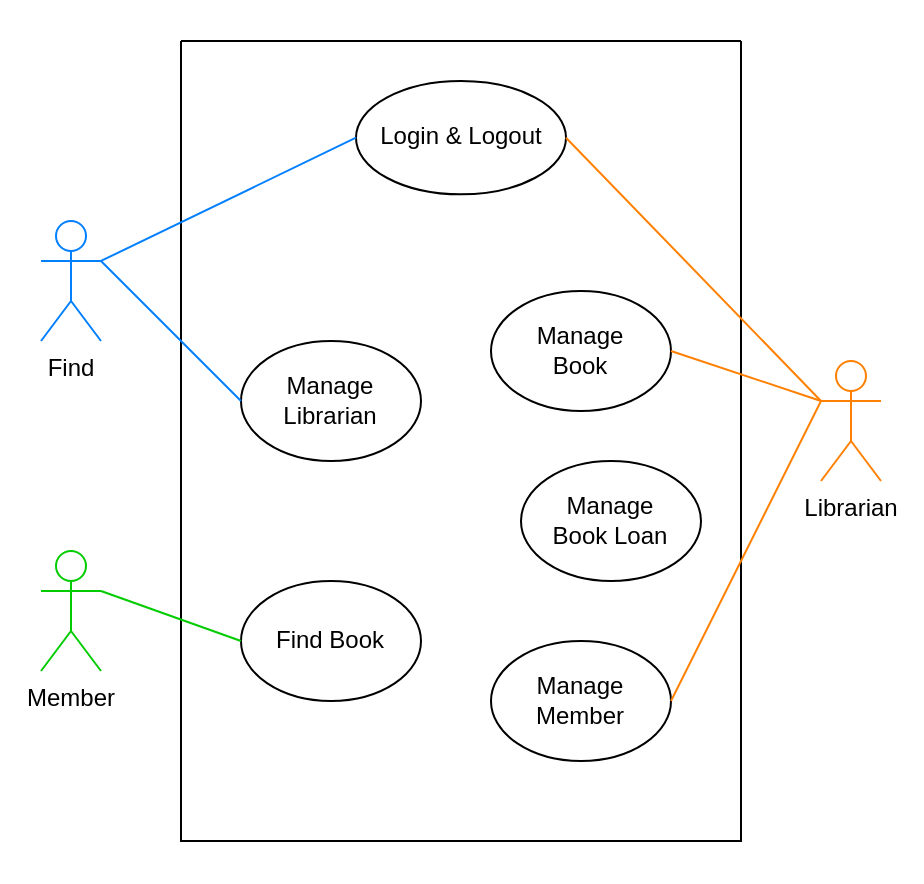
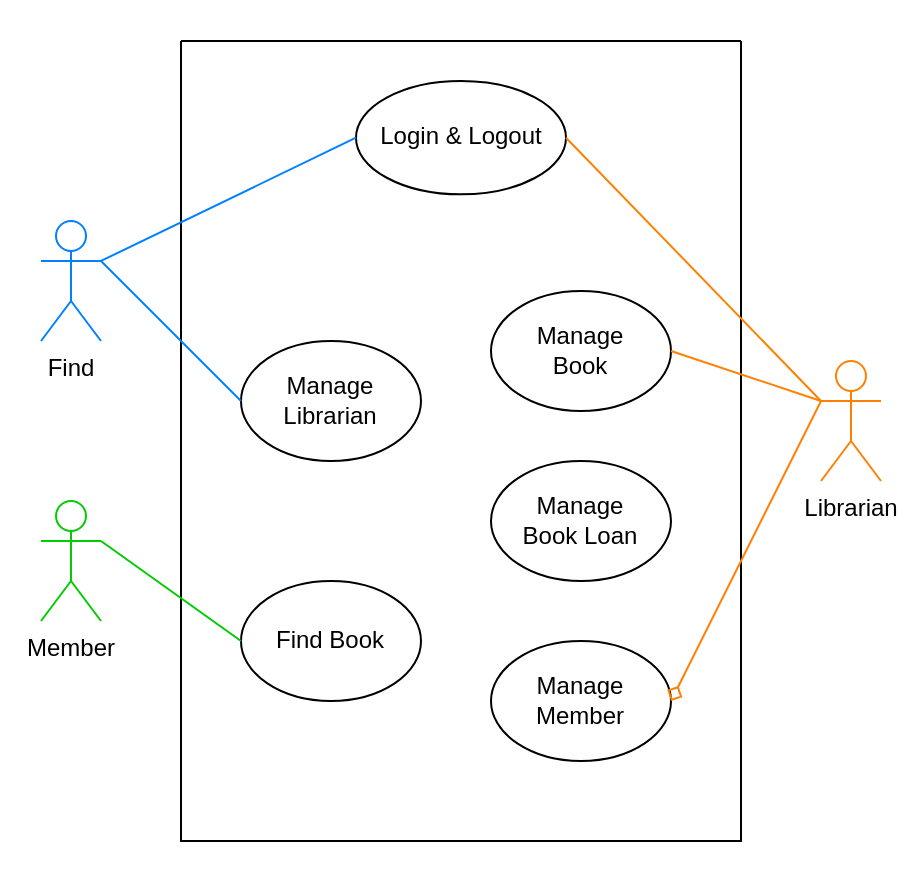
  <mxCell id="0" />
  <mxCell id="1" parent="0" />
  <mxCell id="2" value="" style="swimlane;startSize=0;" parent="1" vertex="1"><mxGeometry x="90" y="20" width="280" height="400" as="geometry"><mxRectangle x="320" y="220" width="50" height="40" as="alternateBounds" /></mxGeometry></mxCell>
  <mxCell id="3" value="Login &amp;amp; Logout" style="ellipse;whiteSpace=wrap;html=1;" parent="2" vertex="1"><mxGeometry x="87.5" y="20" width="105" height="56.67" as="geometry" /></mxCell>
  <mxCell id="4" value="Manage&lt;br&gt;Librarian" style="ellipse;whiteSpace=wrap;html=1;" parent="2" vertex="1"><mxGeometry x="30" y="150" width="90" height="60" as="geometry" /></mxCell>
  <mxCell id="5" value="Manage&lt;br&gt;Member" style="ellipse;whiteSpace=wrap;html=1;" parent="2" vertex="1"><mxGeometry x="155" y="300" width="90" height="60" as="geometry" /></mxCell>
  <mxCell id="6" value="Manage&lt;br&gt;Book" style="ellipse;whiteSpace=wrap;html=1;" parent="2" vertex="1"><mxGeometry x="155" y="125" width="90" height="60" as="geometry" /></mxCell>
- <mxCell id="7" value="Manage&lt;br&gt;Book Loan" style="ellipse;whiteSpace=wrap;html=1;" vertex="1" parent="2"><mxGeometry x="170" y="210" width="90" height="60" as="geometry" /></mxCell>
+ <mxCell id="7" value="Manage&lt;br&gt;Book Loan" style="ellipse;whiteSpace=wrap;html=1;" vertex="1" parent="2"><mxGeometry x="155" y="210" width="90" height="60" as="geometry" /></mxCell>
  <mxCell id="8" value="Find Book" style="ellipse;whiteSpace=wrap;html=1;" vertex="1" parent="2"><mxGeometry x="30" y="270" width="90" height="60" as="geometry" /></mxCell>
  <mxCell id="9" style="rounded=0;orthogonalLoop=1;jettySize=auto;html=1;exitX=1;exitY=0.333;exitDx=0;exitDy=0;exitPerimeter=0;entryX=0;entryY=0.5;entryDx=0;entryDy=0;endArrow=none;endFill=0;strokeColor=#007FFF;" parent="1" source="11" target="3" edge="1"><mxGeometry relative="1" as="geometry" /></mxCell>
  <mxCell id="10" style="rounded=0;orthogonalLoop=1;jettySize=auto;html=1;exitX=1;exitY=0.333;exitDx=0;exitDy=0;exitPerimeter=0;entryX=0;entryY=0.5;entryDx=0;entryDy=0;endArrow=none;endFill=0;strokeColor=#007FFF;" parent="1" source="11" target="4" edge="1"><mxGeometry relative="1" as="geometry" /></mxCell>
  <mxCell id="11" value="Find" style="shape=umlActor;verticalLabelPosition=bottom;verticalAlign=top;html=1;outlineConnect=0;strokeColor=#007FFF;" parent="1" vertex="1"><mxGeometry x="20" y="110" width="30" height="60" as="geometry" /></mxCell>
  <mxCell id="12" style="edgeStyle=none;rounded=0;orthogonalLoop=1;jettySize=auto;html=1;exitX=0;exitY=0.333;exitDx=0;exitDy=0;exitPerimeter=0;entryX=1;entryY=0.5;entryDx=0;entryDy=0;endArrow=none;endFill=0;strokeColor=#FF8000;" parent="1" source="15" target="3" edge="1"><mxGeometry relative="1" as="geometry" /></mxCell>
  <mxCell id="13" style="edgeStyle=none;rounded=0;orthogonalLoop=1;jettySize=auto;html=1;exitX=0;exitY=0.333;exitDx=0;exitDy=0;exitPerimeter=0;entryX=1;entryY=0.5;entryDx=0;entryDy=0;strokeColor=#FF8000;endArrow=none;endFill=0;" edge="1" parent="1" source="15" target="6"><mxGeometry relative="1" as="geometry" /></mxCell>
- <mxCell id="14" style="edgeStyle=none;rounded=0;orthogonalLoop=1;jettySize=auto;html=1;exitX=0;exitY=0.333;exitDx=0;exitDy=0;exitPerimeter=0;entryX=1;entryY=0.5;entryDx=0;entryDy=0;strokeColor=#FF8000;endArrow=none;endFill=0;" edge="1" parent="1" source="15" target="5"><mxGeometry relative="1" as="geometry" /></mxCell>
+ <mxCell id="14" style="edgeStyle=none;rounded=0;orthogonalLoop=1;jettySize=auto;html=1;exitX=0;exitY=0.333;exitDx=0;exitDy=0;exitPerimeter=0;entryX=1;entryY=0.5;entryDx=0;entryDy=0;strokeColor=#FF8000;endArrow=diamond;endFill=0;" edge="1" parent="1" source="15" target="5"><mxGeometry relative="1" as="geometry" /></mxCell>
  <mxCell id="15" value="Librarian" style="shape=umlActor;verticalLabelPosition=bottom;verticalAlign=top;html=1;outlineConnect=0;strokeColor=#FF8000;" parent="1" vertex="1"><mxGeometry x="410" y="180" width="30" height="60" as="geometry" /></mxCell>
  <mxCell id="16" style="edgeStyle=none;rounded=0;orthogonalLoop=1;jettySize=auto;html=1;exitX=1;exitY=0.333;exitDx=0;exitDy=0;exitPerimeter=0;entryX=0;entryY=0.5;entryDx=0;entryDy=0;endArrow=none;endFill=0;strokeColor=#00CC00;" edge="1" parent="1" source="17" target="8"><mxGeometry relative="1" as="geometry" /></mxCell>
- <mxCell id="17" value="Member" style="shape=umlActor;verticalLabelPosition=bottom;verticalAlign=top;html=1;outlineConnect=0;strokeColor=#00CC00;" vertex="1" parent="1"><mxGeometry x="20" y="275" width="30" height="60" as="geometry" /></mxCell>
+ <mxCell id="17" value="Member" style="shape=umlActor;verticalLabelPosition=bottom;verticalAlign=top;html=1;outlineConnect=0;strokeColor=#00CC00;" vertex="1" parent="1"><mxGeometry x="20" y="250" width="30" height="60" as="geometry" /></mxCell>
